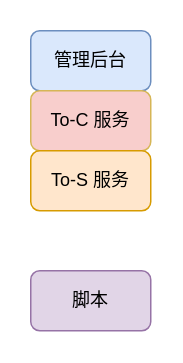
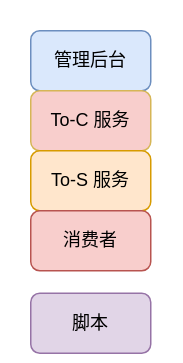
  <mxCell id="0" />
  <mxCell id="1" parent="0" />
  <mxCell id="2" value="管理后台" style="rounded=1;whiteSpace=wrap;html=1;fillColor=#dae8fc;strokeColor=#6c8ebf;" vertex="1" parent="1"><mxGeometry x="20" y="20" width="80" height="40" as="geometry" /></mxCell>
  <mxCell id="3" value="To-C 服务" style="rounded=1;whiteSpace=wrap;html=1;fillColor=#f8cecc;strokeColor=#d6b656;" vertex="1" parent="1"><mxGeometry x="20" y="60" width="80" height="40" as="geometry" /></mxCell>
  <mxCell id="4" value="To-S 服务" style="rounded=1;whiteSpace=wrap;html=1;fillColor=#ffe6cc;strokeColor=#d79b00;" vertex="1" parent="1"><mxGeometry x="20" y="100" width="80" height="40" as="geometry" /></mxCell>
- <mxCell id="6" value="脚本" style="rounded=1;whiteSpace=wrap;html=1;fillColor=#e1d5e7;strokeColor=#9673a6;" vertex="1" parent="1"><mxGeometry x="20" y="180" width="80" height="40" as="geometry" /></mxCell>
+ <mxCell id="5" value="消费者" style="rounded=1;whiteSpace=wrap;html=1;fillColor=#f8cecc;strokeColor=#b85450;" vertex="1" parent="1"><mxGeometry x="20" y="140" width="80" height="40" as="geometry" /></mxCell>
+ <mxCell id="6" value="脚本" style="rounded=1;whiteSpace=wrap;html=1;fillColor=#e1d5e7;strokeColor=#9673a6;" vertex="1" parent="1"><mxGeometry x="20" y="195" width="80" height="40" as="geometry" /></mxCell>
